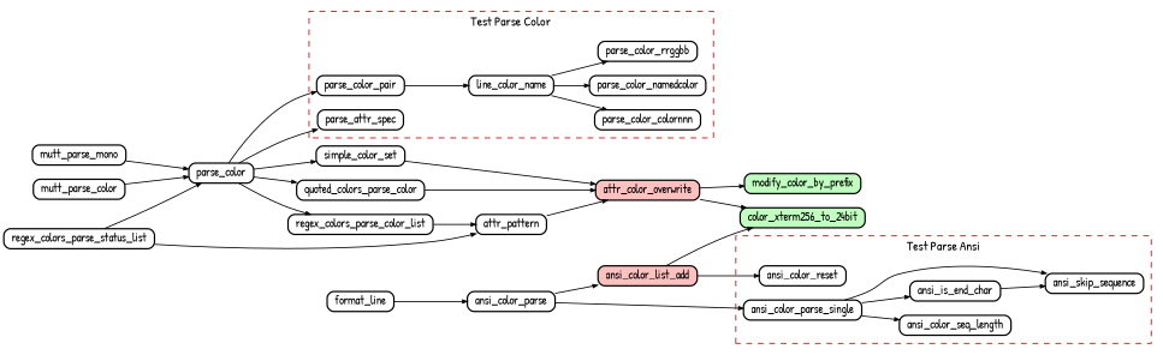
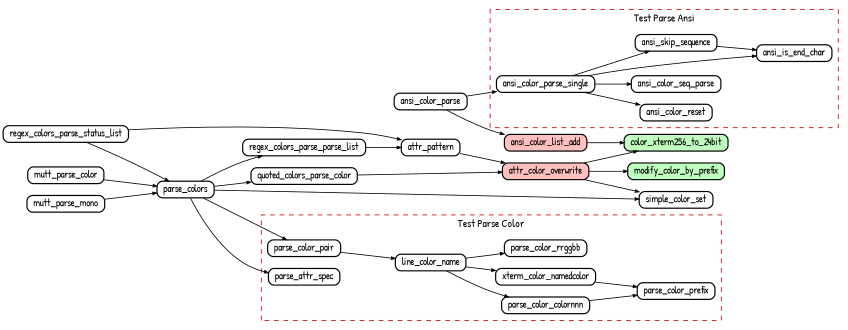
  digraph {
    compound=true
    fontname="Patrick Hand"
    nodesep=0.2
    rankdir=LR
    ranksep=0.5
    node [color=black fillcolor="#ffffff" fontname="Patrick Hand" fontsize=12 penwidth=1.5 shape=Mrecord style=filled]
    edge [arrowsize=0.5 fontname="Patrick Hand" penwidth=1.0]
    ansi_color_parse_single [height=0.2]
    ansi_color_reset [height=0.2]
-   ansi_color_seq_length [height=0.2]
+   ansi_color_seq_length [height=0.2 label=ansi_color_seq_parse]
    ansi_is_end_char [height=0.2]
    ansi_skip_sequence [height=0.2]
    parse_color_colornnn [height=0.2]
+   parse_color_prefix [height=0.2]
    n8 [height=0.2 label=line_color_name]
-   parse_color_namedcolor [height=0.2]
+   parse_color_namedcolor [height=0.2 label=xterm_color_namedcolor]
    parse_color_rrggbb [height=0.2]
    parse_color_pair [height=0.2]
    parse_attr_spec [height=0.2]
    ansi_color_list_add [fillcolor="#ffc0c0" height=0.2]
    color_xterm256_to_24bit [fillcolor="#c0ffc0" height=0.2]
    attr_color_overwrite [fillcolor="#ffc0c0" height=0.2]
    modify_color_by_prefix [fillcolor="#c0ffc0" height=0.2]
    n17 [height=0.2 label=attr_pattern]
    ansi_color_parse [height=0.2]
-   format_line [height=0.2]
    mutt_parse_color [height=0.2]
-   parse_color [height=0.2]
+   parse_color [height=0.2 label=parse_colors]
    quoted_colors_parse_color [height=0.2]
-   regex_colors_parse_color_list [height=0.2]
+   regex_colors_parse_color_list [height=0.2 label=regex_colors_parse_parse_list]
    simple_color_set [height=0.2]
    regex_colors_parse_status_list [height=0.2]
    mutt_parse_mono [height=0.2]
    subgraph cluster_1 {
      color="#c00000"
      fontcolor=black
      label="Test Parse Ansi"
      style=dashed
      ansi_color_parse_single
      ansi_color_reset
      ansi_color_seq_length
      ansi_is_end_char
      ansi_skip_sequence
    }
    subgraph cluster_2 {
      color="#c00000"
      fontcolor=black
      label="Test Parse Color"
      style=dashed
      parse_color_colornnn
+     parse_color_prefix
      n8
      parse_color_namedcolor
      parse_color_rrggbb
      parse_color_pair
      parse_attr_spec
    }
-   ansi_color_list_add -> ansi_color_reset
+   ansi_color_parse_single -> ansi_color_reset
    ansi_color_parse_single -> ansi_color_seq_length
    ansi_color_parse_single -> ansi_is_end_char
    ansi_color_parse_single -> ansi_skip_sequence
-   ansi_is_end_char -> ansi_skip_sequence
+   ansi_skip_sequence -> ansi_is_end_char
+   parse_color_colornnn -> parse_color_prefix
    n8 -> parse_color_colornnn
    n8 -> parse_color_namedcolor
    n8 -> parse_color_rrggbb
+   parse_color_namedcolor -> parse_color_prefix
    parse_color_pair -> n8
    ansi_color_list_add -> color_xterm256_to_24bit
    attr_color_overwrite -> color_xterm256_to_24bit
    attr_color_overwrite -> modify_color_by_prefix
    n17 -> attr_color_overwrite
    ansi_color_parse -> ansi_color_parse_single
    ansi_color_parse -> ansi_color_list_add
-   format_line -> ansi_color_parse
    mutt_parse_color -> parse_color
    parse_color -> parse_color_pair
    parse_color -> parse_attr_spec
    parse_color -> quoted_colors_parse_color
    parse_color -> regex_colors_parse_color_list
    parse_color -> simple_color_set
    quoted_colors_parse_color -> attr_color_overwrite
    regex_colors_parse_color_list -> n17
-   simple_color_set -> attr_color_overwrite
+   attr_color_overwrite -> simple_color_set
    regex_colors_parse_status_list -> n17
    regex_colors_parse_status_list -> parse_color
    mutt_parse_mono -> parse_color
  }
